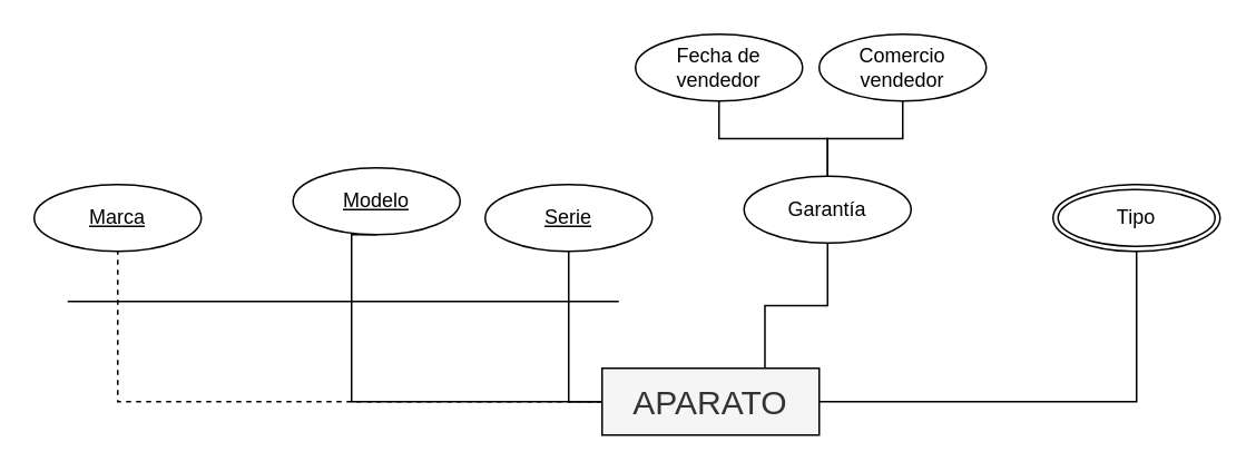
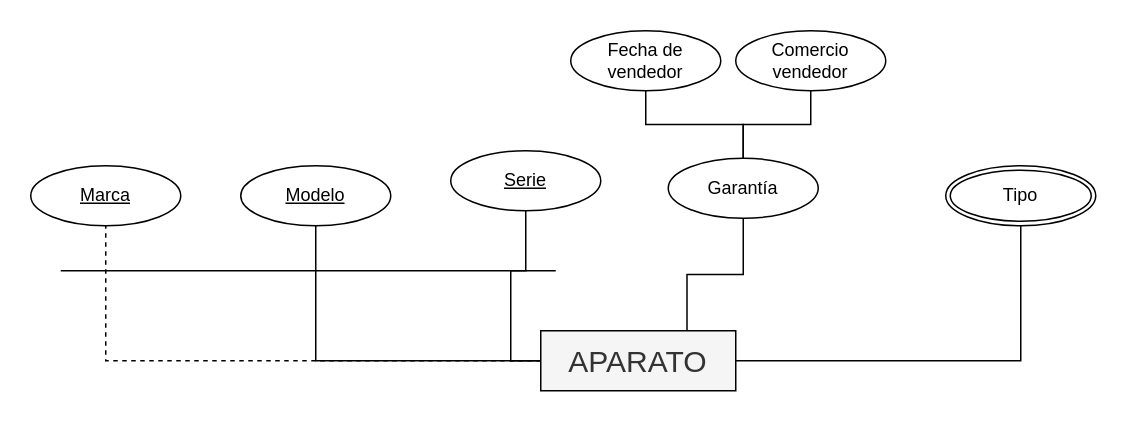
  <mxCell id="0" />
  <mxCell id="1" parent="0" />
  <mxCell id="2" style="edgeStyle=orthogonalEdgeStyle;rounded=0;orthogonalLoop=1;jettySize=auto;html=1;exitX=0;exitY=0.5;exitDx=0;exitDy=0;entryX=0.5;entryY=1;entryDx=0;entryDy=0;endArrow=none;endFill=0;" parent="1" source="7" target="9" edge="1"><mxGeometry relative="1" as="geometry"><Array as="points"><mxPoint x="210" y="240" /></Array></mxGeometry></mxCell>
  <mxCell id="3" style="edgeStyle=orthogonalEdgeStyle;rounded=0;orthogonalLoop=1;jettySize=auto;html=1;exitX=0;exitY=0.5;exitDx=0;exitDy=0;entryX=0.5;entryY=1;entryDx=0;entryDy=0;endArrow=none;endFill=0;dashed=1;" parent="1" source="7" target="8" edge="1"><mxGeometry relative="1" as="geometry" /></mxCell>
  <mxCell id="4" style="edgeStyle=orthogonalEdgeStyle;rounded=0;orthogonalLoop=1;jettySize=auto;html=1;exitX=1;exitY=0.5;exitDx=0;exitDy=0;entryX=0.5;entryY=1;entryDx=0;entryDy=0;endArrow=none;endFill=0;" parent="1" source="7" target="16" edge="1"><mxGeometry relative="1" as="geometry" /></mxCell>
  <mxCell id="5" style="edgeStyle=orthogonalEdgeStyle;rounded=0;orthogonalLoop=1;jettySize=auto;html=1;exitX=0.75;exitY=0;exitDx=0;exitDy=0;entryX=0.5;entryY=1;entryDx=0;entryDy=0;endArrow=none;endFill=0;" parent="1" source="7" target="17" edge="1"><mxGeometry relative="1" as="geometry" /></mxCell>
  <mxCell id="6" style="edgeStyle=orthogonalEdgeStyle;rounded=0;orthogonalLoop=1;jettySize=auto;html=1;exitX=0;exitY=0.5;exitDx=0;exitDy=0;entryX=0.5;entryY=1;entryDx=0;entryDy=0;endArrow=none;endFill=0;" parent="1" source="7" target="10" edge="1"><mxGeometry relative="1" as="geometry" /></mxCell>
  <mxCell id="7" value="&lt;span style=&quot;font-size: 20px&quot;&gt;APARATO&lt;br&gt;&lt;/span&gt;" style="whiteSpace=wrap;html=1;align=center;fillColor=#f5f5f5;strokeColor=#000000;fontColor=#333333;" parent="1" vertex="1"><mxGeometry x="360" y="220" width="130" height="40" as="geometry" /></mxCell>
  <mxCell id="8" value="&lt;u&gt;Marca&lt;/u&gt;" style="ellipse;whiteSpace=wrap;html=1;align=center;" parent="1" vertex="1"><mxGeometry x="20" y="110" width="100" height="40" as="geometry" /></mxCell>
- <mxCell id="9" value="&lt;u&gt;Modelo&lt;/u&gt;" style="ellipse;whiteSpace=wrap;html=1;align=center;" parent="1" vertex="1"><mxGeometry x="175" y="100" width="100" height="40" as="geometry" /></mxCell>
- <mxCell id="10" value="&lt;u&gt;Serie&lt;/u&gt;" style="ellipse;whiteSpace=wrap;html=1;align=center;" parent="1" vertex="1"><mxGeometry x="290" y="110" width="100" height="40" as="geometry" /></mxCell>
+ <mxCell id="9" value="&lt;u&gt;Modelo&lt;/u&gt;" style="ellipse;whiteSpace=wrap;html=1;align=center;" parent="1" vertex="1"><mxGeometry x="160" y="110" width="100" height="40" as="geometry" /></mxCell>
+ <mxCell id="10" value="&lt;u&gt;Serie&lt;/u&gt;" style="ellipse;whiteSpace=wrap;html=1;align=center;" parent="1" vertex="1"><mxGeometry x="300" y="100" width="100" height="40" as="geometry" /></mxCell>
  <mxCell id="11" style="edgeStyle=none;orthogonalLoop=1;jettySize=auto;html=1;endArrow=none;endFill=0;" parent="1" edge="1"><mxGeometry relative="1" as="geometry"><mxPoint x="40" y="180" as="targetPoint" /><mxPoint x="370" y="180" as="sourcePoint" /></mxGeometry></mxCell>
  <mxCell id="12" value="" style="edgeStyle=orthogonalEdgeStyle;rounded=0;orthogonalLoop=1;jettySize=auto;html=1;endArrow=none;endFill=0;" parent="1" source="13" target="17" edge="1"><mxGeometry relative="1" as="geometry" /></mxCell>
  <mxCell id="13" value="Fecha de vendedor" style="ellipse;whiteSpace=wrap;html=1;align=center;" parent="1" vertex="1"><mxGeometry x="380" y="20" width="100" height="40" as="geometry" /></mxCell>
  <mxCell id="14" value="" style="edgeStyle=orthogonalEdgeStyle;rounded=0;orthogonalLoop=1;jettySize=auto;html=1;endArrow=none;endFill=0;" parent="1" source="15" target="17" edge="1"><mxGeometry relative="1" as="geometry" /></mxCell>
  <mxCell id="15" value="Comercio vendedor" style="ellipse;whiteSpace=wrap;html=1;align=center;" parent="1" vertex="1"><mxGeometry x="490" y="20" width="100" height="40" as="geometry" /></mxCell>
  <mxCell id="16" value="Tipo" style="ellipse;shape=doubleEllipse;margin=3;whiteSpace=wrap;html=1;align=center;" parent="1" vertex="1"><mxGeometry x="630" y="110" width="100" height="40" as="geometry" /></mxCell>
  <mxCell id="17" value="Garantía" style="ellipse;whiteSpace=wrap;html=1;align=center;" parent="1" vertex="1"><mxGeometry x="445" y="105" width="100" height="40" as="geometry" /></mxCell>
